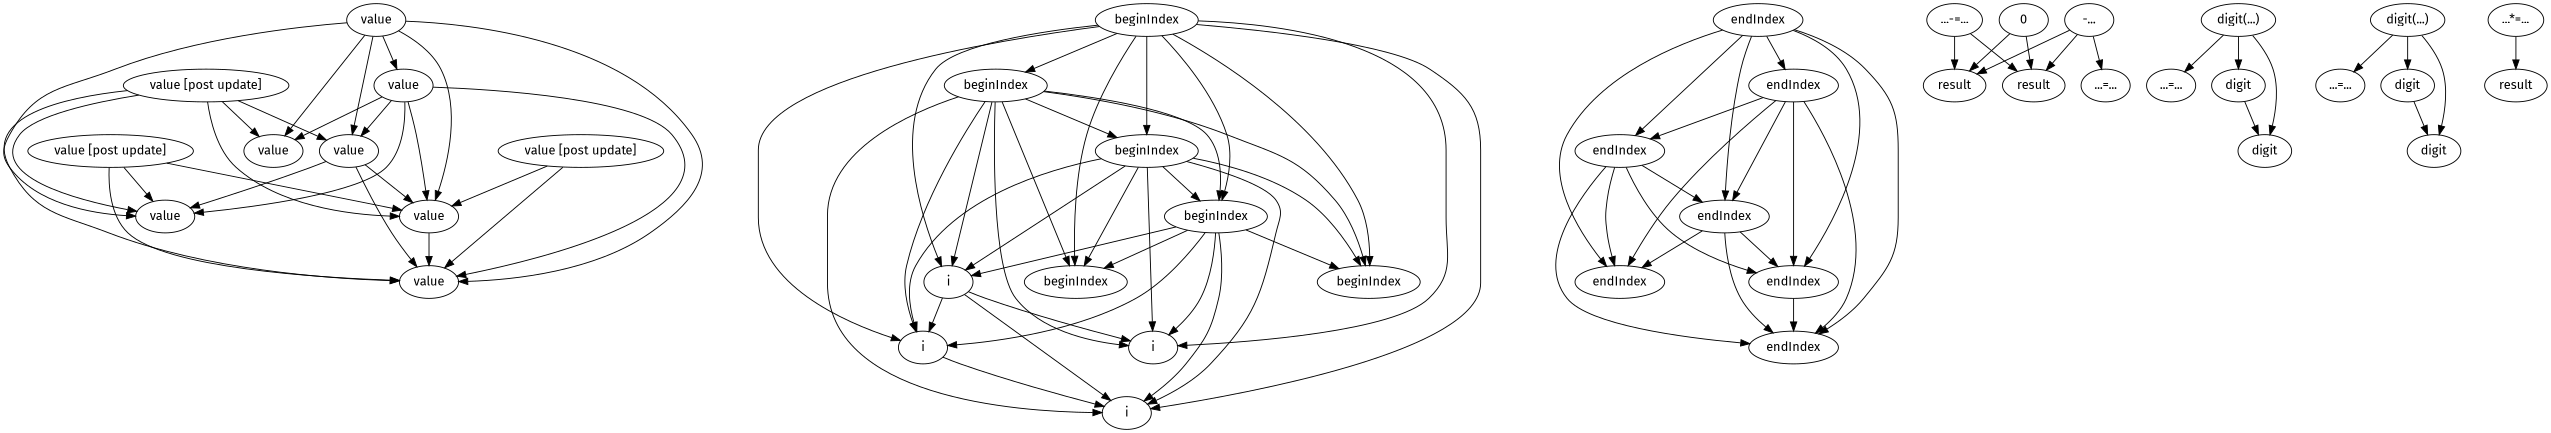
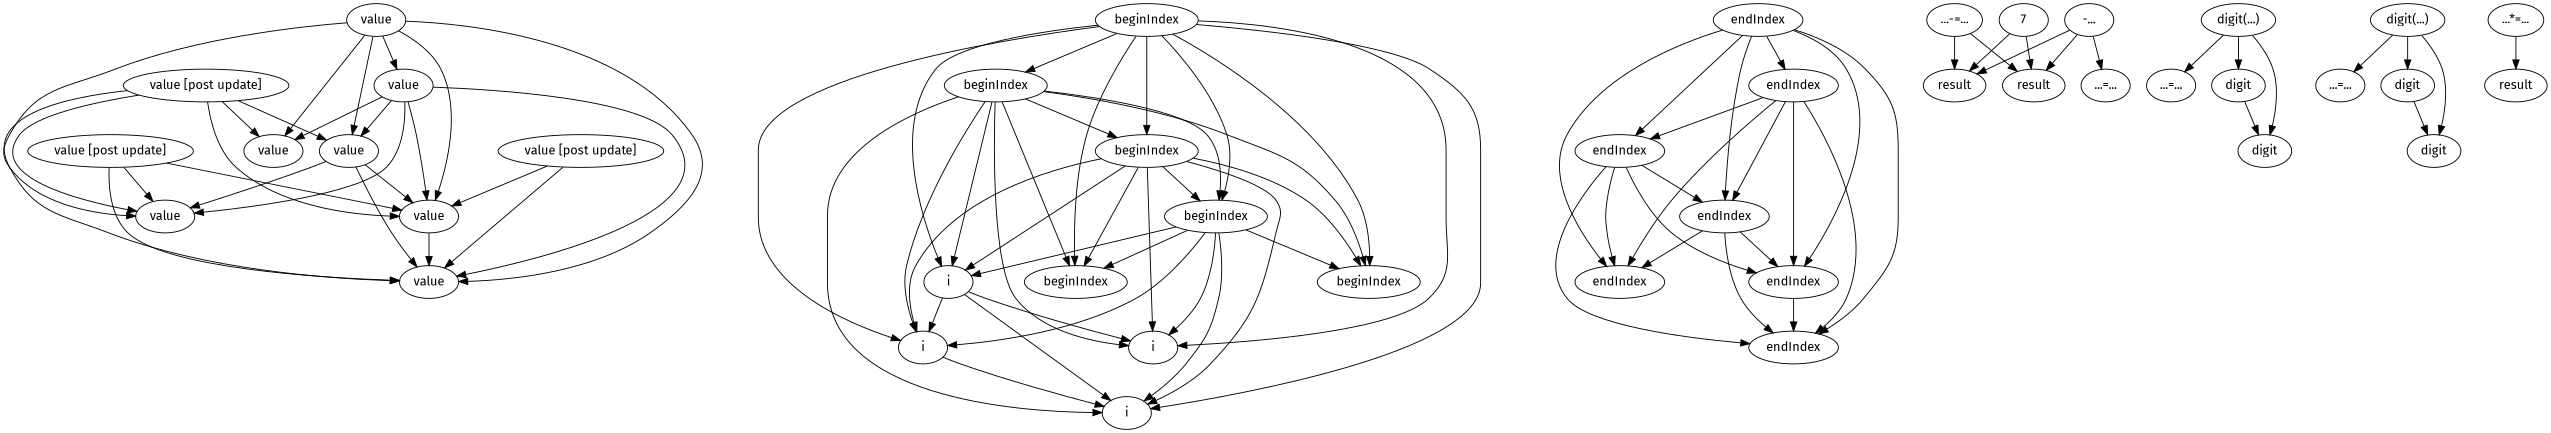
  digraph {
    compound=true
    fontname="Fira Sans"
    node [fontname="Fira Sans"]
    edge [fontname="Fira Sans"]
    n1 [label=value]
    n2 [label=value]
    n3 [label=value]
    n4 [label=value]
    n5 [label=value]
    n6 [label=value]
    n7 [label=value]
    n8 [label=beginIndex]
    n9 [label=beginIndex]
    n10 [label=beginIndex]
    n11 [label=beginIndex]
    n12 [label=i]
    n13 [label=i]
    n14 [label=beginIndex]
    n15 [label=i]
    n16 [label=i]
    n17 [label=beginIndex]
    n18 [label=endIndex]
    n19 [label=endIndex]
    n20 [label=endIndex]
    n21 [label=endIndex]
    n22 [label=endIndex]
    n23 [label=endIndex]
    n24 [label=endIndex]
    n25 [label="value [post update]"]
    n26 [label="value [post update]"]
    n27 [label="value [post update]"]
-   n28 [label=0]
+   n28 [label=7]
    n29 [label=result]
    n30 [label=result]
    n31 [label="digit(...)"]
    n32 [label="...=..."]
    n33 [label=digit]
    n34 [label=digit]
    n35 [label="-..."]
    n36 [label="...=..."]
    n37 [label="digit(...)"]
    n38 [label="...=..."]
    n39 [label=digit]
    n40 [label=digit]
    n41 [label="...*=..."]
    n42 [label=result]
    n43 [label="...-=..."]
    n1 -> n2
    n1 -> n3
    n1 -> n4
    n1 -> n5
    n1 -> n6
    n1 -> n7
    n2 -> n3
    n2 -> n4
    n2 -> n5
    n2 -> n6
    n2 -> n7
    n4 -> n5
    n4 -> n6
    n4 -> n7
    n6 -> n7
    n8 -> n9
    n8 -> n10
    n8 -> n11
    n8 -> n12
    n8 -> n13
    n8 -> n14
    n8 -> n15
    n8 -> n16
    n8 -> n17
    n9 -> n12
    n9 -> n13
    n9 -> n14
    n9 -> n15
    n9 -> n16
    n9 -> n17
    n10 -> n9
    n10 -> n11
    n10 -> n12
    n10 -> n13
    n10 -> n14
    n10 -> n15
    n10 -> n16
    n10 -> n17
    n11 -> n9
    n11 -> n12
    n11 -> n13
    n11 -> n14
    n11 -> n15
    n11 -> n16
    n11 -> n17
    n12 -> n13
    n12 -> n15
    n12 -> n16
    n15 -> n16
    n18 -> n19
    n18 -> n20
    n18 -> n21
    n18 -> n22
    n18 -> n23
    n18 -> n24
    n19 -> n20
    n19 -> n21
    n19 -> n22
    n19 -> n23
    n19 -> n24
    n20 -> n21
    n20 -> n22
    n20 -> n23
    n20 -> n24
    n21 -> n22
    n21 -> n23
    n21 -> n24
    n23 -> n24
    n25 -> n3
    n25 -> n4
    n25 -> n5
    n25 -> n6
    n25 -> n7
    n26 -> n5
    n26 -> n6
    n26 -> n7
    n27 -> n6
    n27 -> n7
    n28 -> n29
    n28 -> n30
    n31 -> n32
    n31 -> n33
    n31 -> n34
    n33 -> n34
    n35 -> n29
    n35 -> n30
    n35 -> n36
    n37 -> n38
    n37 -> n39
    n37 -> n40
    n39 -> n40
    n41 -> n42
    n43 -> n29
    n43 -> n30
  }
